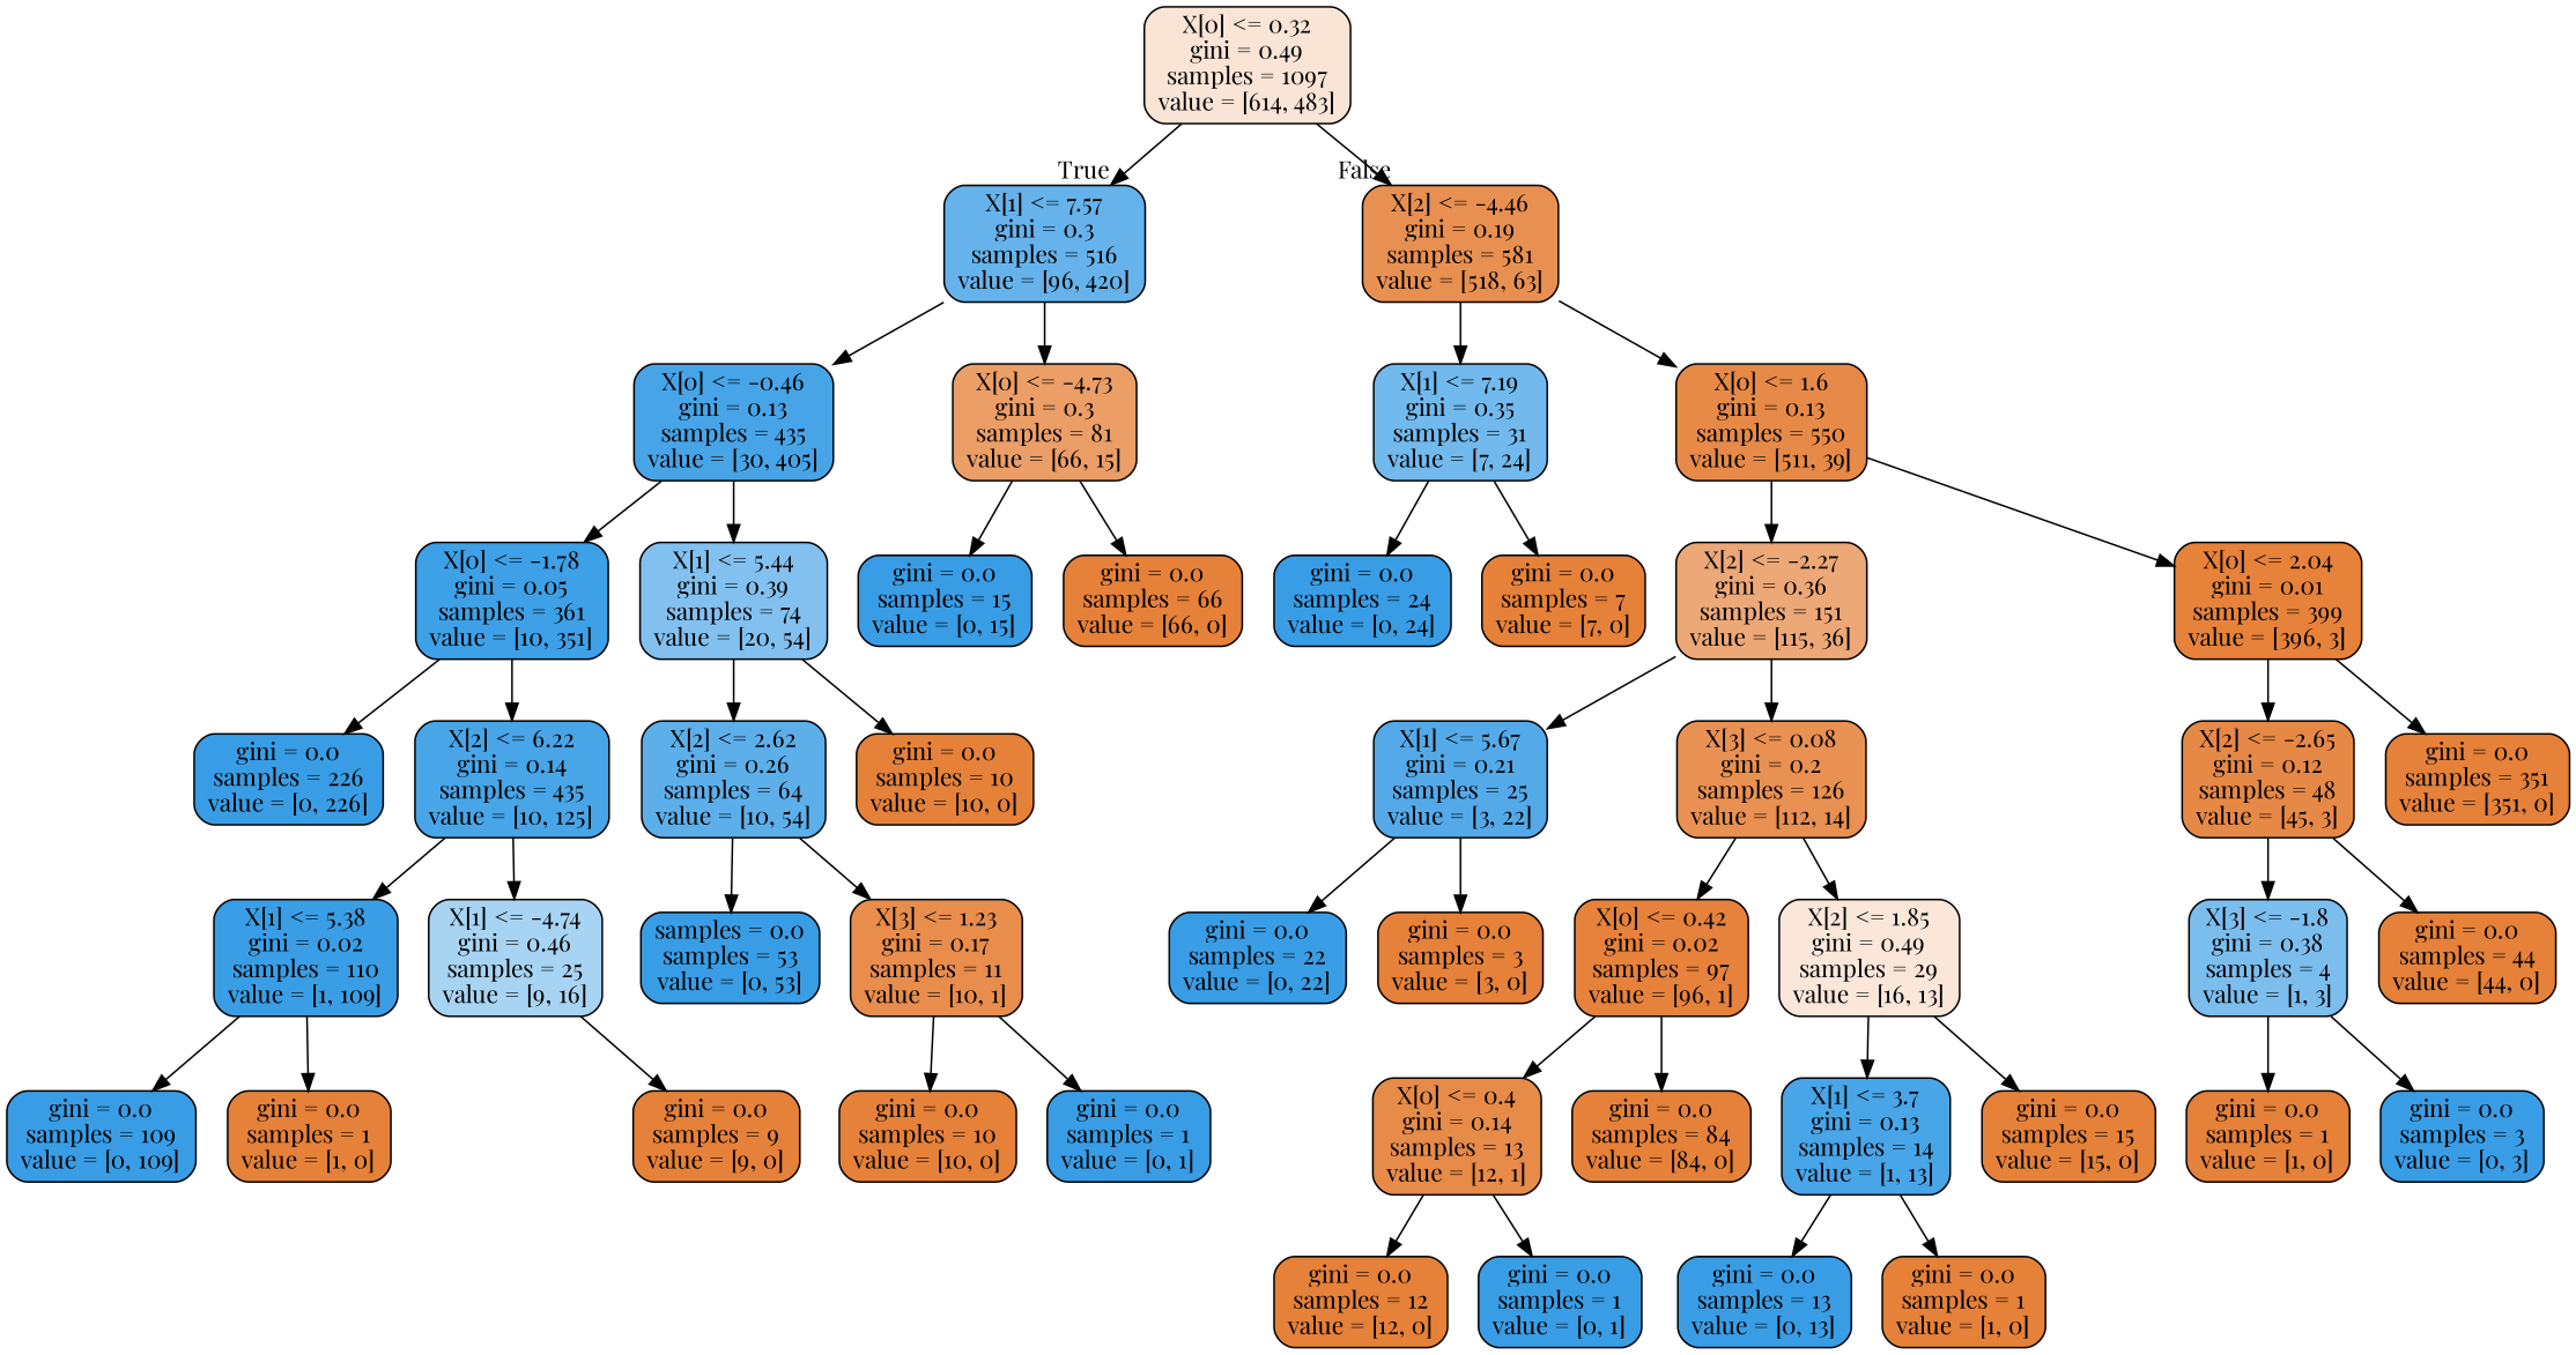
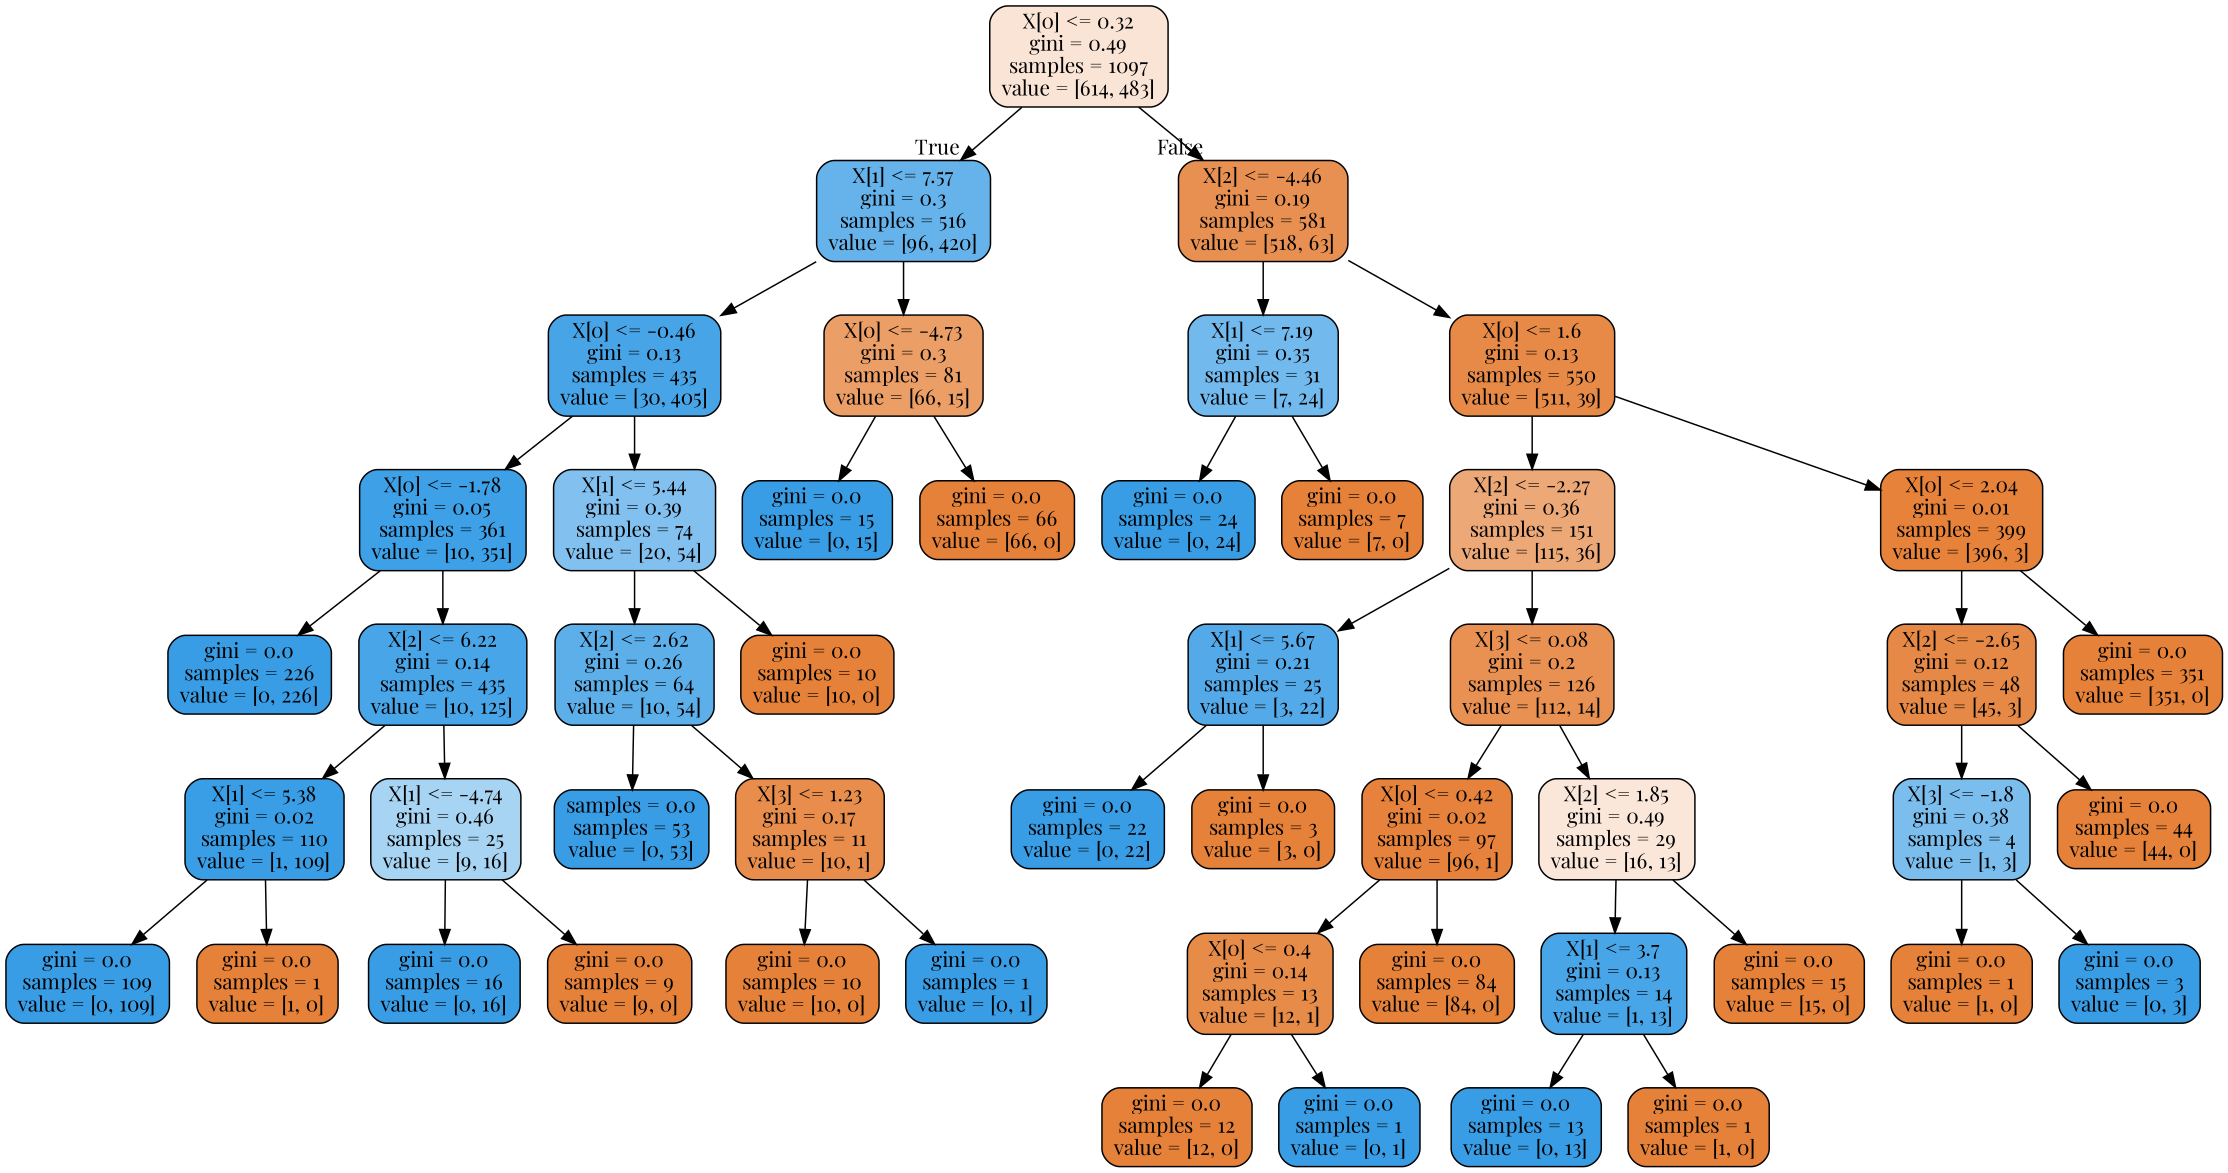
  digraph {
    fontname="Playfair Display"
    node [color=black fillcolor="#e58139ff" fontname="Playfair Display" shape=box style="filled, rounded"]
    edge [fontname="Playfair Display"]
    n1 [fillcolor="#e5813936" label="X[0] <= 0.32\ngini = 0.49\nsamples = 1097\nvalue = [614, 483]"]
    n2 [fillcolor="#399de5c5" label="X[1] <= 7.57\ngini = 0.3\nsamples = 516\nvalue = [96, 420]"]
    n3 [fillcolor="#e58139e0" label="X[2] <= -4.46\ngini = 0.19\nsamples = 581\nvalue = [518, 63]"]
    n4 [fillcolor="#399de5ec" label="X[0] <= -0.46\ngini = 0.13\nsamples = 435\nvalue = [30, 405]"]
    n5 [fillcolor="#e58139c5" label="X[0] <= -4.73\ngini = 0.3\nsamples = 81\nvalue = [66, 15]"]
    n6 [fillcolor="#399de5b5" label="X[1] <= 7.19\ngini = 0.35\nsamples = 31\nvalue = [7, 24]"]
    n7 [fillcolor="#e58139ec" label="X[0] <= 1.6\ngini = 0.13\nsamples = 550\nvalue = [511, 39]"]
    n8 [fillcolor="#399de5f8" label="X[0] <= -1.78\ngini = 0.05\nsamples = 361\nvalue = [10, 351]"]
    n9 [fillcolor="#399de5a1" label="X[1] <= 5.44\ngini = 0.39\nsamples = 74\nvalue = [20, 54]"]
    n10 [fillcolor="#399de5ff" label="gini = 0.0\nsamples = 15\nvalue = [0, 15]"]
    n11 [label="gini = 0.0\nsamples = 66\nvalue = [66, 0]"]
    n12 [fillcolor="#399de5ff" label="gini = 0.0\nsamples = 226\nvalue = [0, 226]"]
    n13 [fillcolor="#399de5eb" label="X[2] <= 6.22\ngini = 0.14\nsamples = 435\nvalue = [10, 125]"]
    n14 [fillcolor="#399de5d0" label="X[2] <= 2.62\ngini = 0.26\nsamples = 64\nvalue = [10, 54]"]
    n15 [label="gini = 0.0\nsamples = 10\nvalue = [10, 0]"]
    n16 [fillcolor="#399de5fd" label="X[1] <= 5.38\ngini = 0.02\nsamples = 110\nvalue = [1, 109]"]
    n17 [fillcolor="#399de570" label="X[1] <= -4.74\ngini = 0.46\nsamples = 25\nvalue = [9, 16]"]
    n18 [fillcolor="#399de5ff" label="gini = 0.0\nsamples = 109\nvalue = [0, 109]"]
    n19 [label="gini = 0.0\nsamples = 1\nvalue = [1, 0]"]
+   n20 [fillcolor="#399de5ff" label="gini = 0.0\nsamples = 16\nvalue = [0, 16]"]
    n21 [label="gini = 0.0\nsamples = 9\nvalue = [9, 0]"]
    n22 [fillcolor="#399de5ff" label="samples = 0.0\nsamples = 53\nvalue = [0, 53]"]
    n23 [fillcolor="#e58139e6" label="X[3] <= 1.23\ngini = 0.17\nsamples = 11\nvalue = [10, 1]"]
    n24 [label="gini = 0.0\nsamples = 10\nvalue = [10, 0]"]
    n25 [fillcolor="#399de5ff" label="gini = 0.0\nsamples = 1\nvalue = [0, 1]"]
    n26 [fillcolor="#399de5ff" label="gini = 0.0\nsamples = 24\nvalue = [0, 24]"]
    n27 [label="gini = 0.0\nsamples = 7\nvalue = [7, 0]"]
    n28 [fillcolor="#e58139af" label="X[2] <= -2.27\ngini = 0.36\nsamples = 151\nvalue = [115, 36]"]
    n29 [fillcolor="#e58139fd" label="X[0] <= 2.04\ngini = 0.01\nsamples = 399\nvalue = [396, 3]"]
    n30 [fillcolor="#399de5dc" label="X[1] <= 5.67\ngini = 0.21\nsamples = 25\nvalue = [3, 22]"]
    n31 [fillcolor="#e58139df" label="X[3] <= 0.08\ngini = 0.2\nsamples = 126\nvalue = [112, 14]"]
    n32 [fillcolor="#e58139ee" label="X[2] <= -2.65\ngini = 0.12\nsamples = 48\nvalue = [45, 3]"]
    n33 [label="gini = 0.0\nsamples = 351\nvalue = [351, 0]"]
    n34 [fillcolor="#399de5ff" label="gini = 0.0\nsamples = 22\nvalue = [0, 22]"]
    n35 [label="gini = 0.0\nsamples = 3\nvalue = [3, 0]"]
    n36 [fillcolor="#e58139fc" label="X[0] <= 0.42\ngini = 0.02\nsamples = 97\nvalue = [96, 1]"]
    n37 [fillcolor="#e5813930" label="X[2] <= 1.85\ngini = 0.49\nsamples = 29\nvalue = [16, 13]"]
    n38 [fillcolor="#e58139ea" label="X[0] <= 0.4\ngini = 0.14\nsamples = 13\nvalue = [12, 1]"]
    n39 [label="gini = 0.0\nsamples = 84\nvalue = [84, 0]"]
    n40 [fillcolor="#399de5eb" label="X[1] <= 3.7\ngini = 0.13\nsamples = 14\nvalue = [1, 13]"]
    n41 [label="gini = 0.0\nsamples = 15\nvalue = [15, 0]"]
    n42 [label="gini = 0.0\nsamples = 12\nvalue = [12, 0]"]
    n43 [fillcolor="#399de5ff" label="gini = 0.0\nsamples = 1\nvalue = [0, 1]"]
    n44 [fillcolor="#399de5ff" label="gini = 0.0\nsamples = 13\nvalue = [0, 13]"]
    n45 [label="gini = 0.0\nsamples = 1\nvalue = [1, 0]"]
    n46 [fillcolor="#399de5aa" label="X[3] <= -1.8\ngini = 0.38\nsamples = 4\nvalue = [1, 3]"]
    n47 [label="gini = 0.0\nsamples = 44\nvalue = [44, 0]"]
    n48 [label="gini = 0.0\nsamples = 1\nvalue = [1, 0]"]
    n49 [fillcolor="#399de5ff" label="gini = 0.0\nsamples = 3\nvalue = [0, 3]"]
    n1 -> n2 [headlabel=True labelangle=45 labeldistance=2.5]
    n1 -> n3 [headlabel=False labelangle=-45 labeldistance=2.5]
    n2 -> n4
    n2 -> n5
    n3 -> n6
    n3 -> n7
    n4 -> n8
    n4 -> n9
    n5 -> n10
    n5 -> n11
    n6 -> n26
    n6 -> n27
    n7 -> n28
    n7 -> n29
    n8 -> n12
    n8 -> n13
    n9 -> n14
    n9 -> n15
    n13 -> n16
    n13 -> n17
    n14 -> n22
    n14 -> n23
    n16 -> n18
    n16 -> n19
+   n17 -> n20
    n17 -> n21
    n23 -> n24
    n23 -> n25
    n28 -> n30
    n28 -> n31
    n29 -> n32
    n29 -> n33
    n30 -> n34
    n30 -> n35
    n31 -> n36
    n31 -> n37
    n32 -> n46
    n32 -> n47
    n36 -> n38
    n36 -> n39
    n37 -> n40
    n37 -> n41
    n38 -> n42
    n38 -> n43
    n40 -> n44
    n40 -> n45
    n46 -> n48
    n46 -> n49
  }
